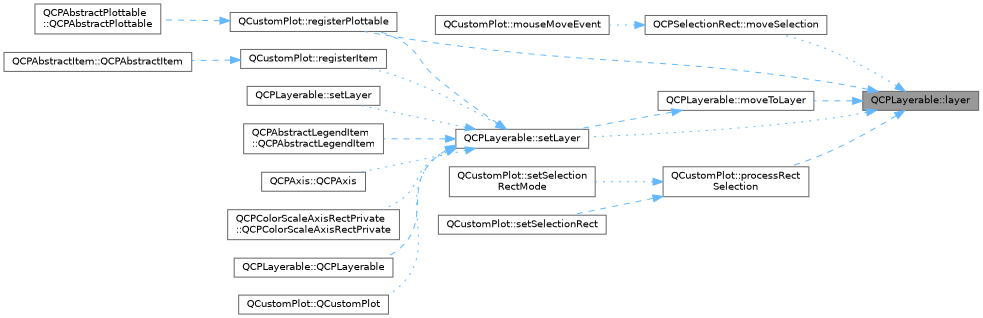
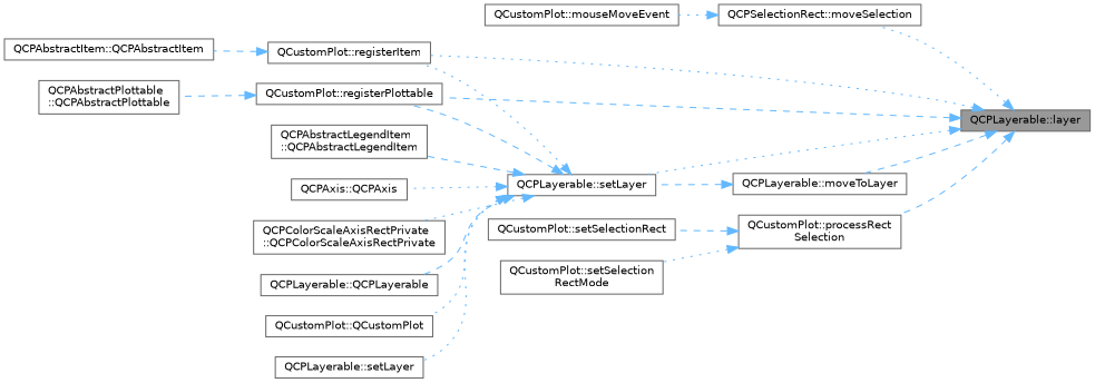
  digraph {
    rankdir=RL
    node [color=grey40 fillcolor=white fontname=Helvetica fontsize=10 shape=box style=filled]
    edge [color=steelblue1 dir=back fontname=Helvetica fontsize=10 labelfontname=Helvetica labelfontsize=10 style=dotted]
    n1 [color=gray40 fillcolor=grey60 fontcolor=black height=0.2 label="QCPLayerable::layer" width=0.4]
    n2 [height=0.2 label="QCPSelectionRect::moveSelection" width=0.4]
    n3 [height=0.2 label="QCPLayerable::moveToLayer" width=0.4]
    n4 [height=0.2 label="QCPLayerable::setLayer" width=0.4]
    n5 [height=0.2 label="QCustomPlot::registerItem" width=0.4]
    n6 [height=0.2 label="QCustomPlot::registerPlottable" width=0.4]
    n7 [height=0.2 label="QCustomPlot::processRect\lSelection" width=0.4]
    n8 [height=0.2 label="QCustomPlot::mouseMoveEvent" width=0.4]
    n9 [height=0.2 label="QCPAbstractLegendItem\l::QCPAbstractLegendItem" width=0.4]
    n10 [height=0.2 label="QCPAxis::QCPAxis" width=0.4]
    n11 [height=0.2 label="QCPColorScaleAxisRectPrivate\l::QCPColorScaleAxisRectPrivate" width=0.4]
    n12 [height=0.2 label="QCPLayerable::QCPLayerable" width=0.4]
    n13 [height=0.2 label="QCustomPlot::QCustomPlot" width=0.4]
    n14 [height=0.2 label="QCPLayerable::setLayer" width=0.4]
    n15 [height=0.2 label="QCPAbstractItem::QCPAbstractItem" width=0.4]
    n16 [height=0.2 label="QCPAbstractPlottable\l::QCPAbstractPlottable" width=0.4]
    n17 [height=0.2 label="QCustomPlot::setSelectionRect" width=0.4]
    n18 [height=0.2 label="QCustomPlot::setSelection\lRectMode" width=0.4]
    n1 -> n2
    n1 -> n3 [style=dashed]
    n1 -> n4
+   n1 -> n5
    n1 -> n6 [style=dashed]
    n1 -> n7 [style=dashed]
    n2 -> n8
    n3 -> n4 [style=dashed]
    n4 -> n5
    n4 -> n6 [style=dashed]
    n4 -> n9 [style=dashed]
    n4 -> n10
    n4 -> n11
    n4 -> n12 [style=dashed]
    n4 -> n13
    n4 -> n14
    n5 -> n15 [style=dashed]
    n6 -> n16 [style=dashed]
    n7 -> n17 [style=dashed]
    n7 -> n18
  }
